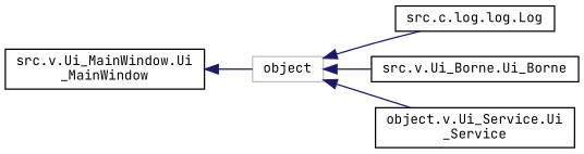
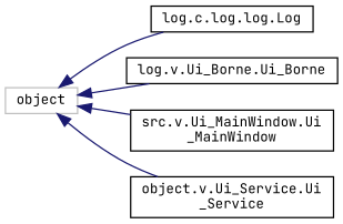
  digraph {
    fontname="JetBrains Mono"
    rankdir=LR
    node [color=black fillcolor=white fontname="JetBrains Mono" fontsize=10 shape=record style=filled]
    edge [color=midnightblue dir=back fontname="JetBrains Mono" fontsize=10 labelfontname=Helvetica labelfontsize=10 style=solid]
    n1 [color=grey75 height=0.2 label=object width=0.4]
-   n2 [height=0.2 label="src.c.log.log.Log" width=0.4]
-   n3 [height=0.2 label="src.v.Ui_Borne.Ui_Borne" width=0.4]
+   n2 [height=0.2 label="log.c.log.log.Log" width=0.4]
+   n3 [height=0.2 label="log.v.Ui_Borne.Ui_Borne" width=0.4]
    n4 [height=0.2 label="src.v.Ui_MainWindow.Ui\l_MainWindow" width=0.4]
    n5 [height=0.2 label="object.v.Ui_Service.Ui\l_Service" width=0.4]
    n1 -> n2
    n1 -> n3
-   n4 -> n1
+   n1 -> n4
    n1 -> n5
  }
